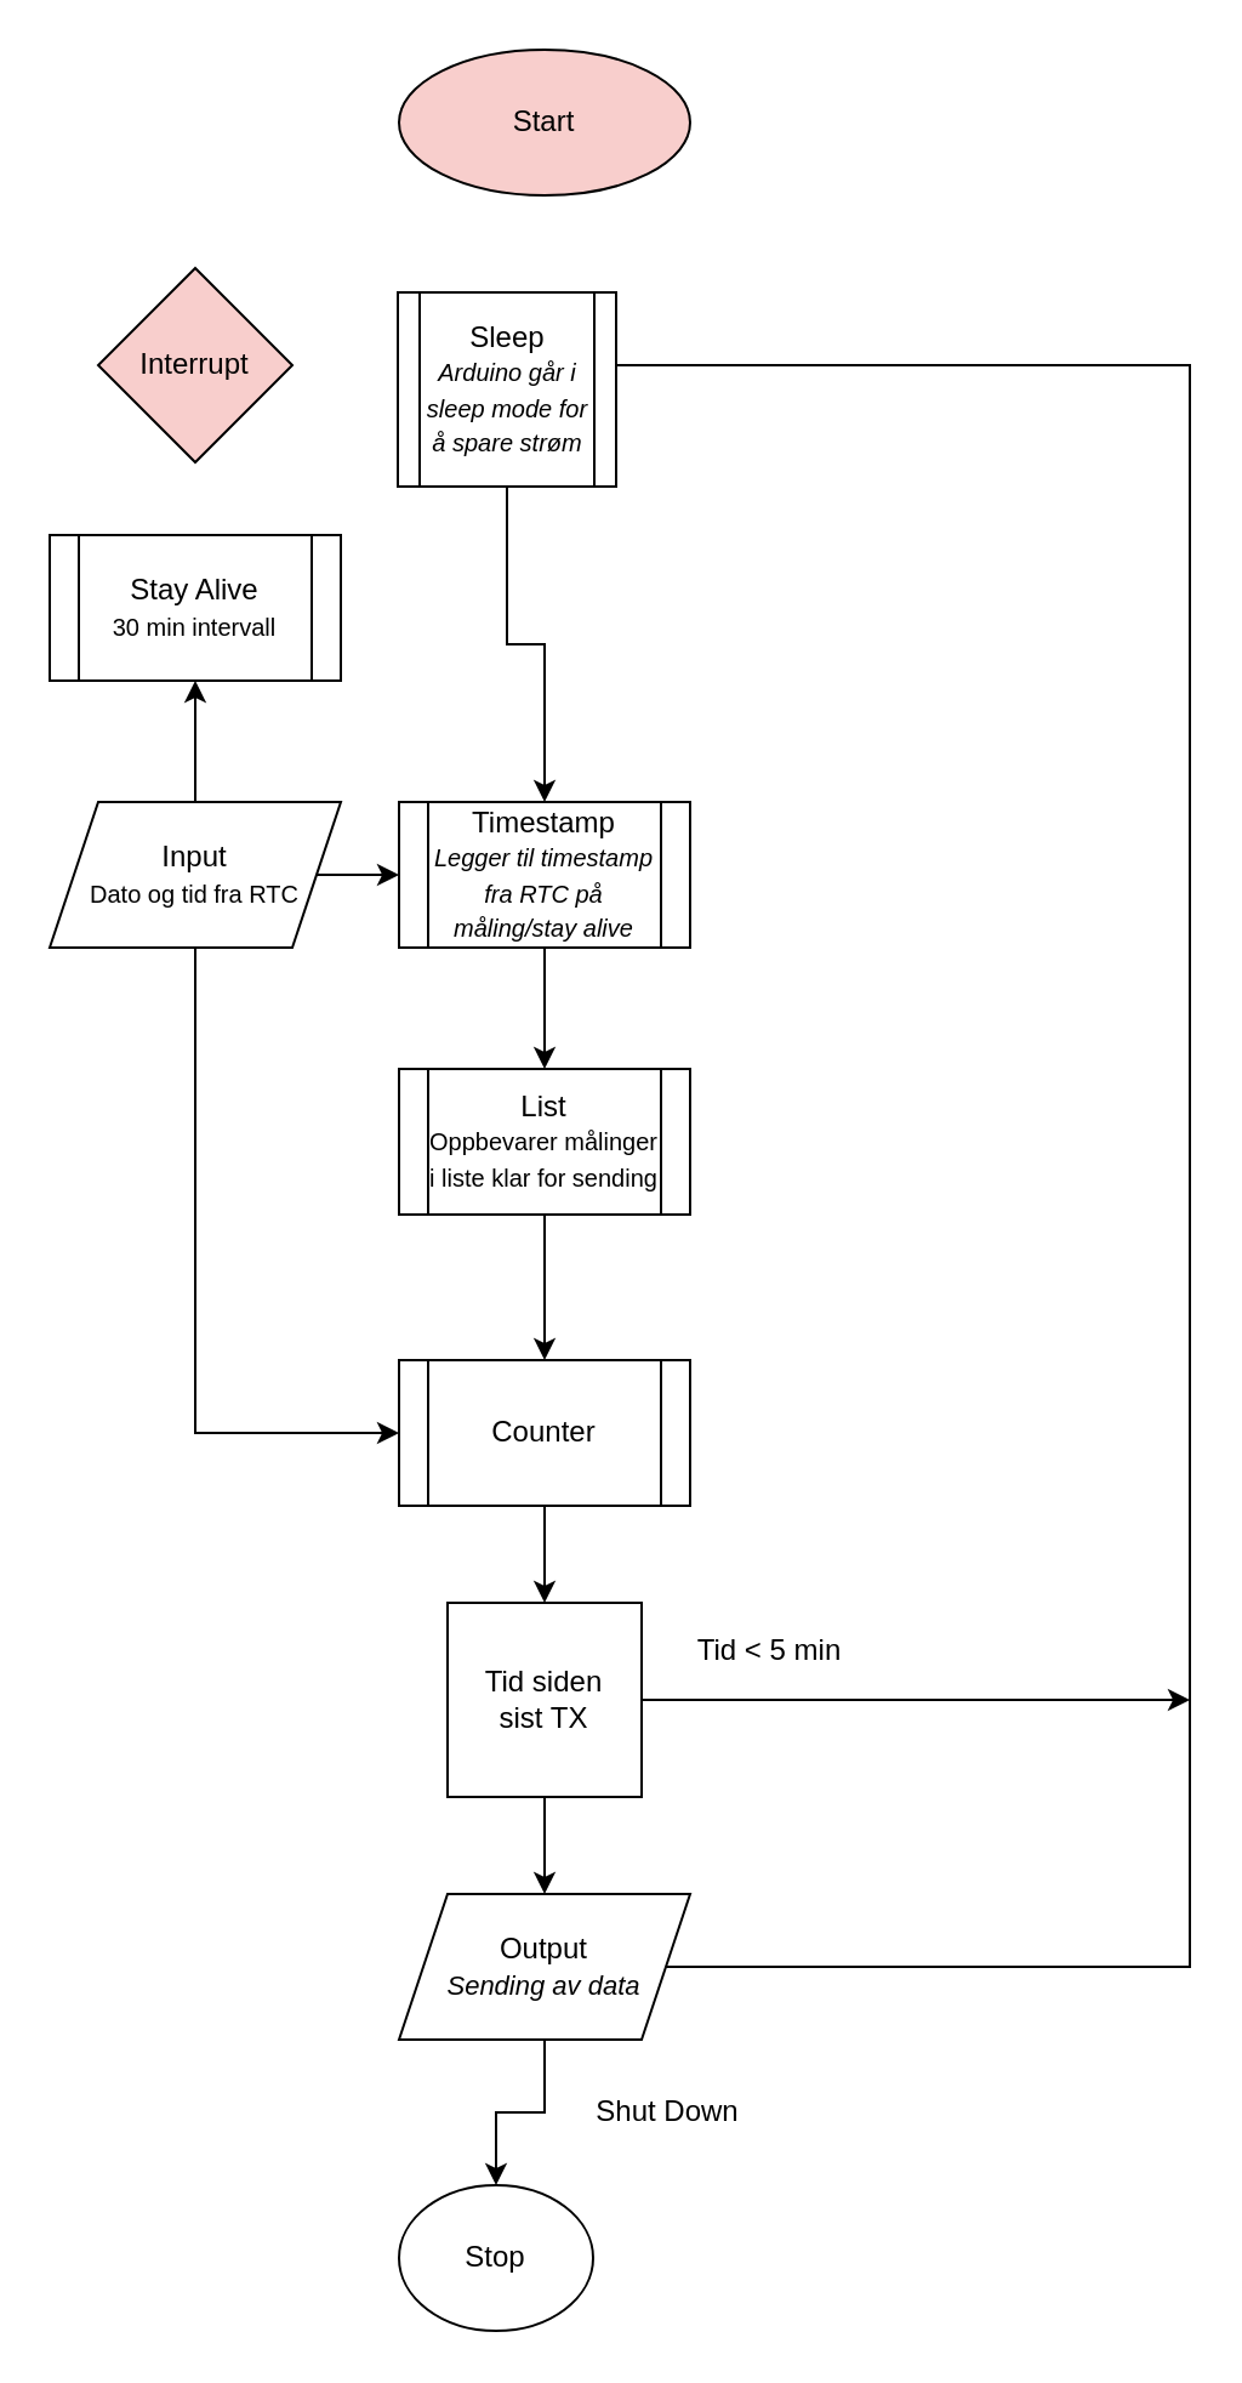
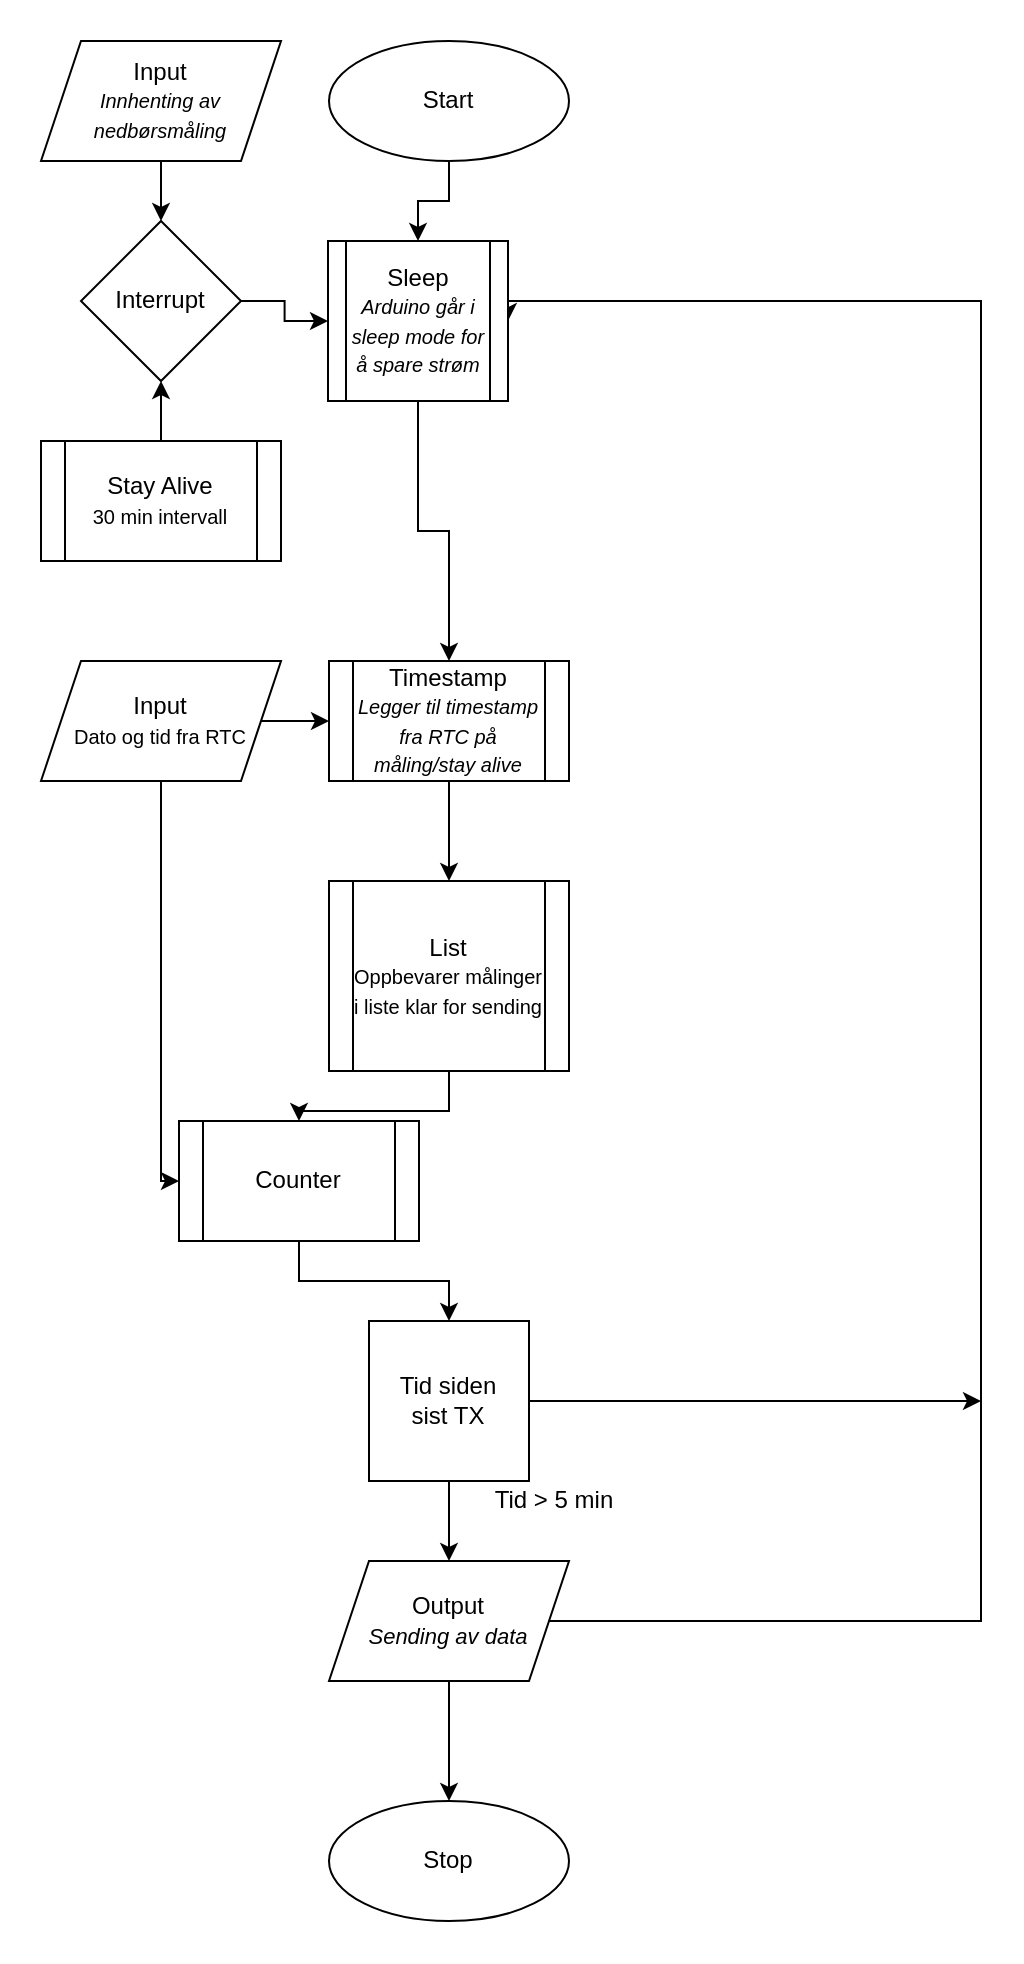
  <mxCell id="0" />
  <mxCell id="1" parent="0" />
- <mxCell id="3" value="Start" style="ellipse;whiteSpace=wrap;html=1;fillColor=#f8cecc;" parent="1" vertex="1"><mxGeometry x="164" y="20" width="120" height="60" as="geometry" /></mxCell>
- <mxCell id="4" value="Stop" style="ellipse;whiteSpace=wrap;html=1;" parent="1" vertex="1"><mxGeometry x="164" y="900" width="80" height="60" as="geometry" /></mxCell>
- <mxCell id="5" style="edgeStyle=orthogonalEdgeStyle;rounded=0;orthogonalLoop=1;jettySize=auto;html=1;entryX=1;entryY=0.5;entryDx=0;entryDy=0;endArrow=none;" edge="1" parent="1" source="7" target="15"><mxGeometry relative="1" as="geometry"><Array as="points"><mxPoint x="490" y="810" /><mxPoint x="490" y="150" /></Array></mxGeometry></mxCell>
+ <mxCell id="2" value="" style="edgeStyle=orthogonalEdgeStyle;rounded=0;orthogonalLoop=1;jettySize=auto;html=1;" edge="1" parent="1" source="3" target="15"><mxGeometry relative="1" as="geometry" /></mxCell>
+ <mxCell id="3" value="Start" style="ellipse;whiteSpace=wrap;html=1;" parent="1" vertex="1"><mxGeometry x="164" y="20" width="120" height="60" as="geometry" /></mxCell>
+ <mxCell id="4" value="Stop" style="ellipse;whiteSpace=wrap;html=1;" parent="1" vertex="1"><mxGeometry x="164" y="900" width="120" height="60" as="geometry" /></mxCell>
+ <mxCell id="5" style="edgeStyle=orthogonalEdgeStyle;rounded=0;orthogonalLoop=1;jettySize=auto;html=1;entryX=1;entryY=0.5;entryDx=0;entryDy=0;" edge="1" parent="1" source="7" target="15"><mxGeometry relative="1" as="geometry"><Array as="points"><mxPoint x="490" y="810" /><mxPoint x="490" y="150" /></Array></mxGeometry></mxCell>
  <mxCell id="6" value="" style="edgeStyle=orthogonalEdgeStyle;rounded=0;orthogonalLoop=1;jettySize=auto;html=1;" edge="1" parent="1" source="7" target="4"><mxGeometry relative="1" as="geometry" /></mxCell>
  <mxCell id="7" value="Output&lt;br&gt;&lt;i&gt;&lt;font style=&quot;font-size: 11px&quot;&gt;Sending av data&lt;/font&gt;&lt;/i&gt;" style="shape=parallelogram;perimeter=parallelogramPerimeter;whiteSpace=wrap;html=1;fixedSize=1;" parent="1" vertex="1"><mxGeometry x="164" y="780" width="120" height="60" as="geometry" /></mxCell>
  <mxCell id="8" value="" style="edgeStyle=orthogonalEdgeStyle;rounded=0;orthogonalLoop=1;jettySize=auto;html=1;" edge="1" parent="1" source="9" target="11"><mxGeometry relative="1" as="geometry" /></mxCell>
  <mxCell id="9" value="Timestamp&lt;br style=&quot;font-size: 10px&quot;&gt;&lt;font size=&quot;1&quot;&gt;&lt;i&gt;Legger til timestamp fra RTC på måling/stay alive&lt;/i&gt;&lt;/font&gt;" style="shape=process;whiteSpace=wrap;html=1;backgroundOutline=1;" parent="1" vertex="1"><mxGeometry x="164" y="330" width="120" height="60" as="geometry" /></mxCell>
  <mxCell id="10" value="" style="edgeStyle=orthogonalEdgeStyle;rounded=0;orthogonalLoop=1;jettySize=auto;html=1;" edge="1" parent="1" source="11" target="23"><mxGeometry relative="1" as="geometry" /></mxCell>
- <mxCell id="11" value="List&lt;br style=&quot;font-size: 10px&quot;&gt;&lt;font size=&quot;1&quot;&gt;Oppbevarer målinger i liste klar for sending&lt;/font&gt;" style="shape=process;whiteSpace=wrap;html=1;backgroundOutline=1;" parent="1" vertex="1"><mxGeometry x="164" y="440" width="120" height="60" as="geometry" /></mxCell>
+ <mxCell id="11" value="List&lt;br style=&quot;font-size: 10px&quot;&gt;&lt;font size=&quot;1&quot;&gt;Oppbevarer målinger i liste klar for sending&lt;/font&gt;" style="shape=process;whiteSpace=wrap;html=1;backgroundOutline=1;" parent="1" vertex="1"><mxGeometry x="164" y="440" width="120" height="95" as="geometry" /></mxCell>
+ <mxCell id="12" value="" style="edgeStyle=orthogonalEdgeStyle;rounded=0;orthogonalLoop=1;jettySize=auto;html=1;" edge="1" parent="1" source="13" target="21"><mxGeometry relative="1" as="geometry" /></mxCell>
+ <mxCell id="13" value="Input&lt;br&gt;&lt;i&gt;&lt;font style=&quot;font-size: 10px&quot;&gt;Innhenting av nedbørsmåling&lt;/font&gt;&lt;/i&gt;" style="shape=parallelogram;perimeter=parallelogramPerimeter;whiteSpace=wrap;html=1;fixedSize=1;" vertex="1" parent="1"><mxGeometry x="20" y="20" width="120" height="60" as="geometry" /></mxCell>
  <mxCell id="14" style="edgeStyle=orthogonalEdgeStyle;rounded=0;orthogonalLoop=1;jettySize=auto;html=1;entryX=0.5;entryY=0;entryDx=0;entryDy=0;" edge="1" parent="1" source="15" target="9"><mxGeometry relative="1" as="geometry" /></mxCell>
  <mxCell id="15" value="&lt;span&gt;Sleep&lt;/span&gt;&lt;br&gt;&lt;i&gt;&lt;font style=&quot;font-size: 10px&quot;&gt;Arduino går i sleep mode for å spare strøm&lt;/font&gt;&lt;/i&gt;" style="shape=process;whiteSpace=wrap;html=1;backgroundOutline=1;" vertex="1" parent="1"><mxGeometry x="163.5" y="120" width="90" height="80" as="geometry" /></mxCell>
  <mxCell id="16" value="" style="edgeStyle=orthogonalEdgeStyle;rounded=0;orthogonalLoop=1;jettySize=auto;html=1;" edge="1" parent="1" source="19" target="9"><mxGeometry relative="1" as="geometry" /></mxCell>
  <mxCell id="17" style="edgeStyle=orthogonalEdgeStyle;rounded=0;orthogonalLoop=1;jettySize=auto;html=1;entryX=0;entryY=0.5;entryDx=0;entryDy=0;" edge="1" parent="1" source="19" target="23"><mxGeometry relative="1" as="geometry"><mxPoint x="390" y="600" as="targetPoint" /><Array as="points"><mxPoint x="80" y="590" /></Array></mxGeometry></mxCell>
- <mxCell id="18" value="" style="edgeStyle=orthogonalEdgeStyle;rounded=0;orthogonalLoop=1;jettySize=auto;html=1;" edge="1" parent="1" source="19" target="31"><mxGeometry relative="1" as="geometry" /></mxCell>
  <mxCell id="19" value="Input&lt;br style=&quot;font-size: 10px&quot;&gt;&lt;font size=&quot;1&quot;&gt;Dato og tid fra RTC&lt;/font&gt;" style="shape=parallelogram;perimeter=parallelogramPerimeter;whiteSpace=wrap;html=1;fixedSize=1;" vertex="1" parent="1"><mxGeometry x="20" y="330" width="120" height="60" as="geometry" /></mxCell>
- <mxCell id="21" value="Interrupt" style="rhombus;whiteSpace=wrap;html=1;fillColor=#f8cecc;" vertex="1" parent="1"><mxGeometry x="40" y="110" width="80" height="80" as="geometry" /></mxCell>
+ <mxCell id="20" value="" style="edgeStyle=orthogonalEdgeStyle;rounded=0;orthogonalLoop=1;jettySize=auto;html=1;" edge="1" parent="1" source="21" target="15"><mxGeometry relative="1" as="geometry" /></mxCell>
+ <mxCell id="21" value="Interrupt" style="rhombus;whiteSpace=wrap;html=1;" vertex="1" parent="1"><mxGeometry x="40" y="110" width="80" height="80" as="geometry" /></mxCell>
  <mxCell id="22" value="" style="edgeStyle=orthogonalEdgeStyle;rounded=0;orthogonalLoop=1;jettySize=auto;html=1;" edge="1" parent="1" source="23" target="26"><mxGeometry relative="1" as="geometry" /></mxCell>
- <mxCell id="23" value="Counter" style="shape=process;whiteSpace=wrap;html=1;backgroundOutline=1;" vertex="1" parent="1"><mxGeometry x="164" y="560" width="120" height="60" as="geometry" /></mxCell>
+ <mxCell id="23" value="Counter" style="shape=process;whiteSpace=wrap;html=1;backgroundOutline=1;" vertex="1" parent="1"><mxGeometry x="89" y="560" width="120" height="60" as="geometry" /></mxCell>
  <mxCell id="24" value="" style="edgeStyle=orthogonalEdgeStyle;rounded=0;orthogonalLoop=1;jettySize=auto;html=1;" edge="1" parent="1" source="26" target="7"><mxGeometry relative="1" as="geometry" /></mxCell>
  <mxCell id="25" style="edgeStyle=orthogonalEdgeStyle;rounded=0;orthogonalLoop=1;jettySize=auto;html=1;" edge="1" parent="1" source="26"><mxGeometry relative="1" as="geometry"><mxPoint x="490" y="700" as="targetPoint" /></mxGeometry></mxCell>
  <mxCell id="26" value="Tid siden&lt;br&gt;sist TX" style="whiteSpace=wrap;html=1;rounded=0;" vertex="1" parent="1"><mxGeometry x="184" y="660" width="80" height="80" as="geometry" /></mxCell>
- <mxCell id="28" value="Shut Down" style="text;html=1;strokeColor=none;fillColor=none;align=center;verticalAlign=middle;whiteSpace=wrap;rounded=0;" vertex="1" parent="1"><mxGeometry x="240" y="860" width="70" height="20" as="geometry" /></mxCell>
- <mxCell id="29" value="Tid &amp;lt; 5 min" style="text;html=1;strokeColor=none;fillColor=none;align=center;verticalAlign=middle;whiteSpace=wrap;rounded=0;" vertex="1" parent="1"><mxGeometry x="284" y="670" width="66" height="20" as="geometry" /></mxCell>
+ <mxCell id="27" value="Tid &amp;gt; 5 min" style="text;html=1;strokeColor=none;fillColor=none;align=center;verticalAlign=middle;whiteSpace=wrap;rounded=0;" vertex="1" parent="1"><mxGeometry x="244" y="740" width="66" height="20" as="geometry" /></mxCell>
+ <mxCell id="30" value="" style="edgeStyle=orthogonalEdgeStyle;rounded=0;orthogonalLoop=1;jettySize=auto;html=1;" edge="1" parent="1" source="31" target="21"><mxGeometry relative="1" as="geometry" /></mxCell>
  <mxCell id="31" value="Stay Alive&lt;br style=&quot;font-size: 10px&quot;&gt;&lt;font size=&quot;1&quot;&gt;30 min intervall&lt;/font&gt;" style="shape=process;whiteSpace=wrap;html=1;backgroundOutline=1;" vertex="1" parent="1"><mxGeometry x="20" y="220" width="120" height="60" as="geometry" /></mxCell>
